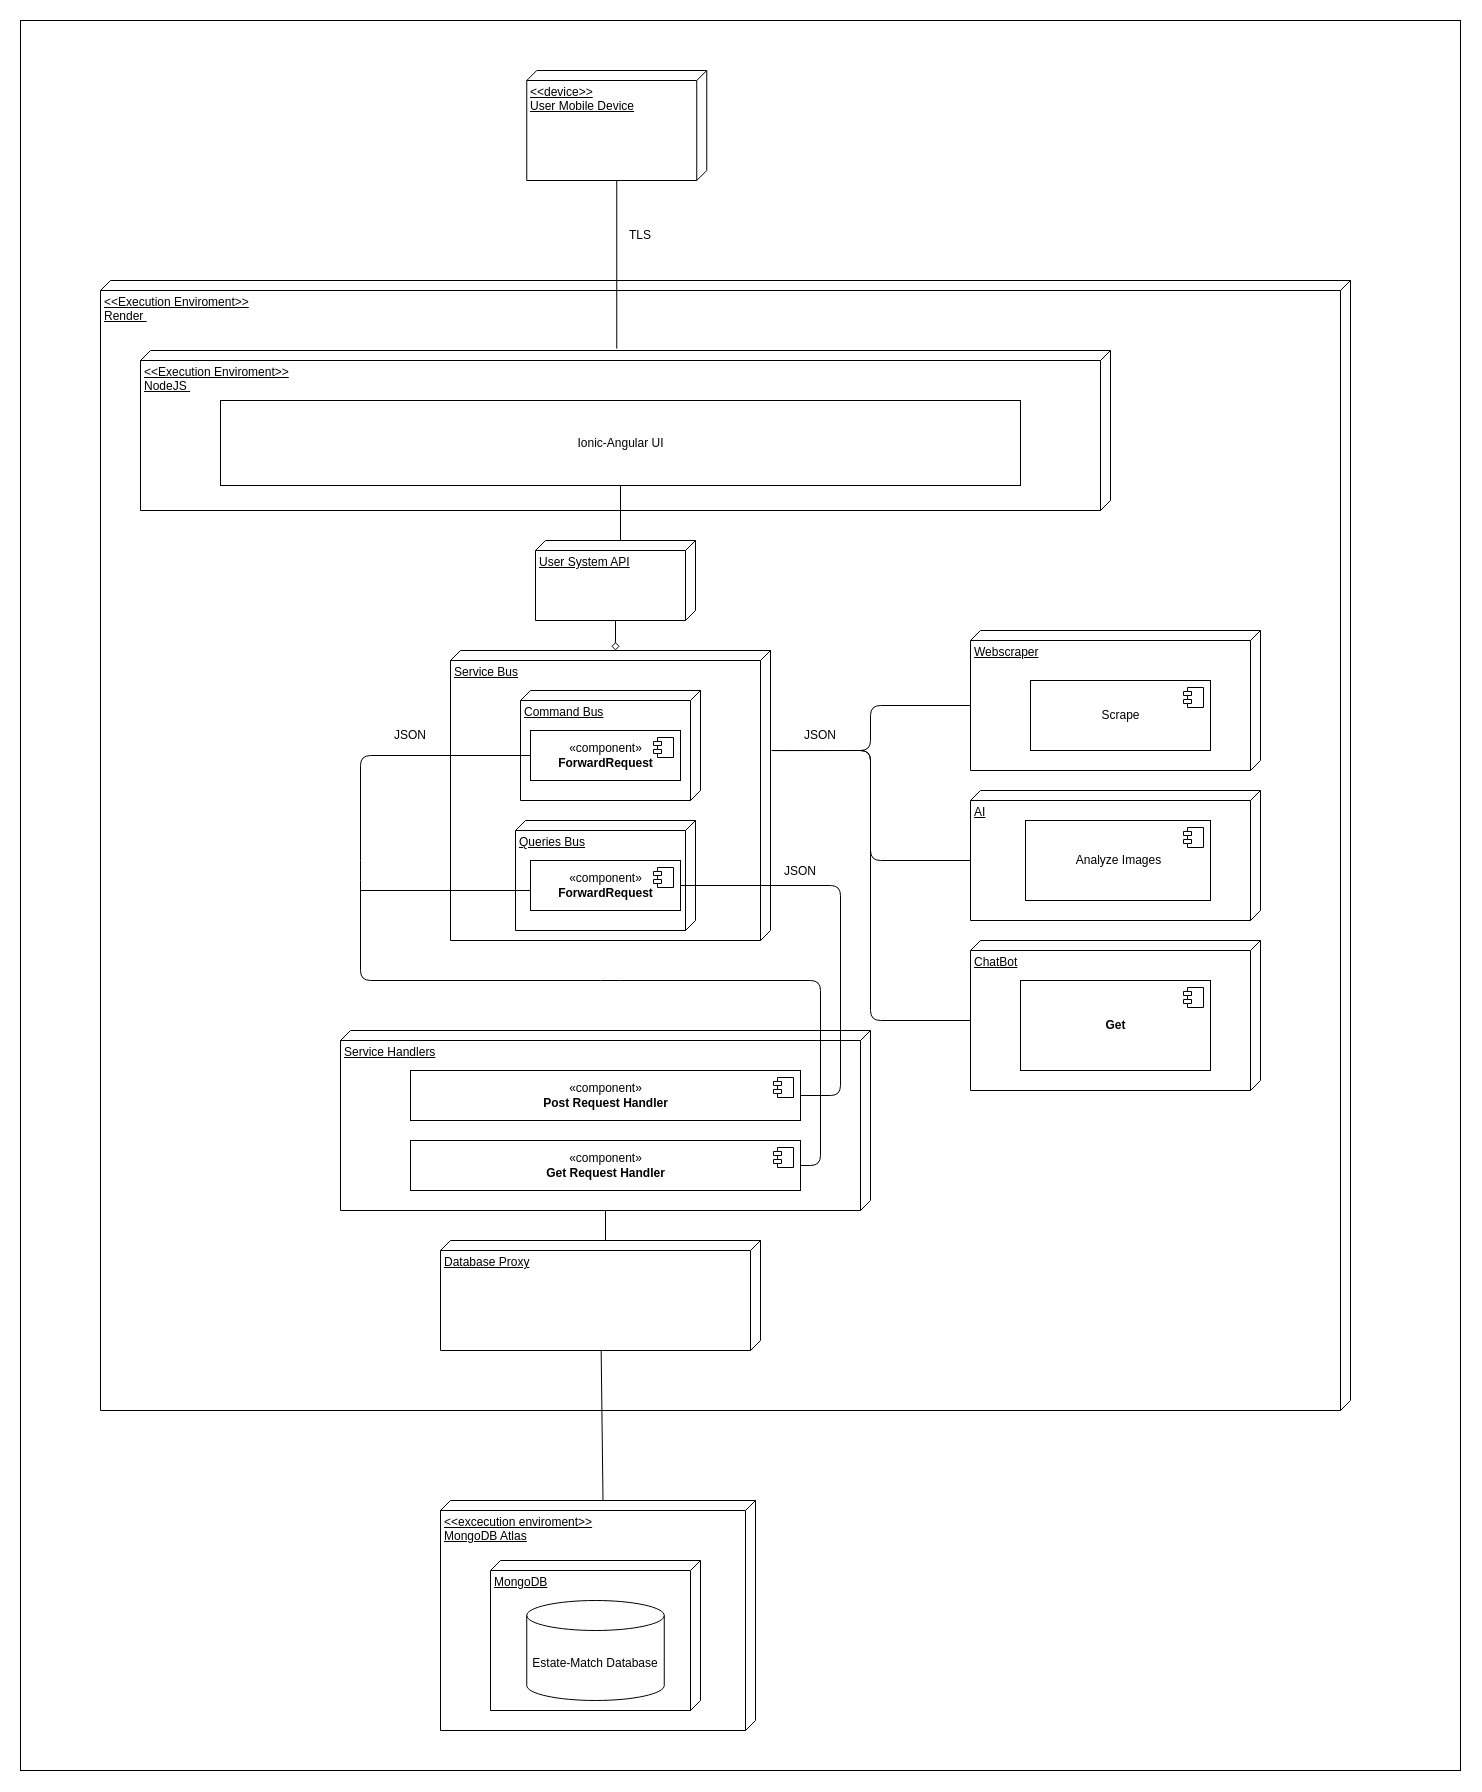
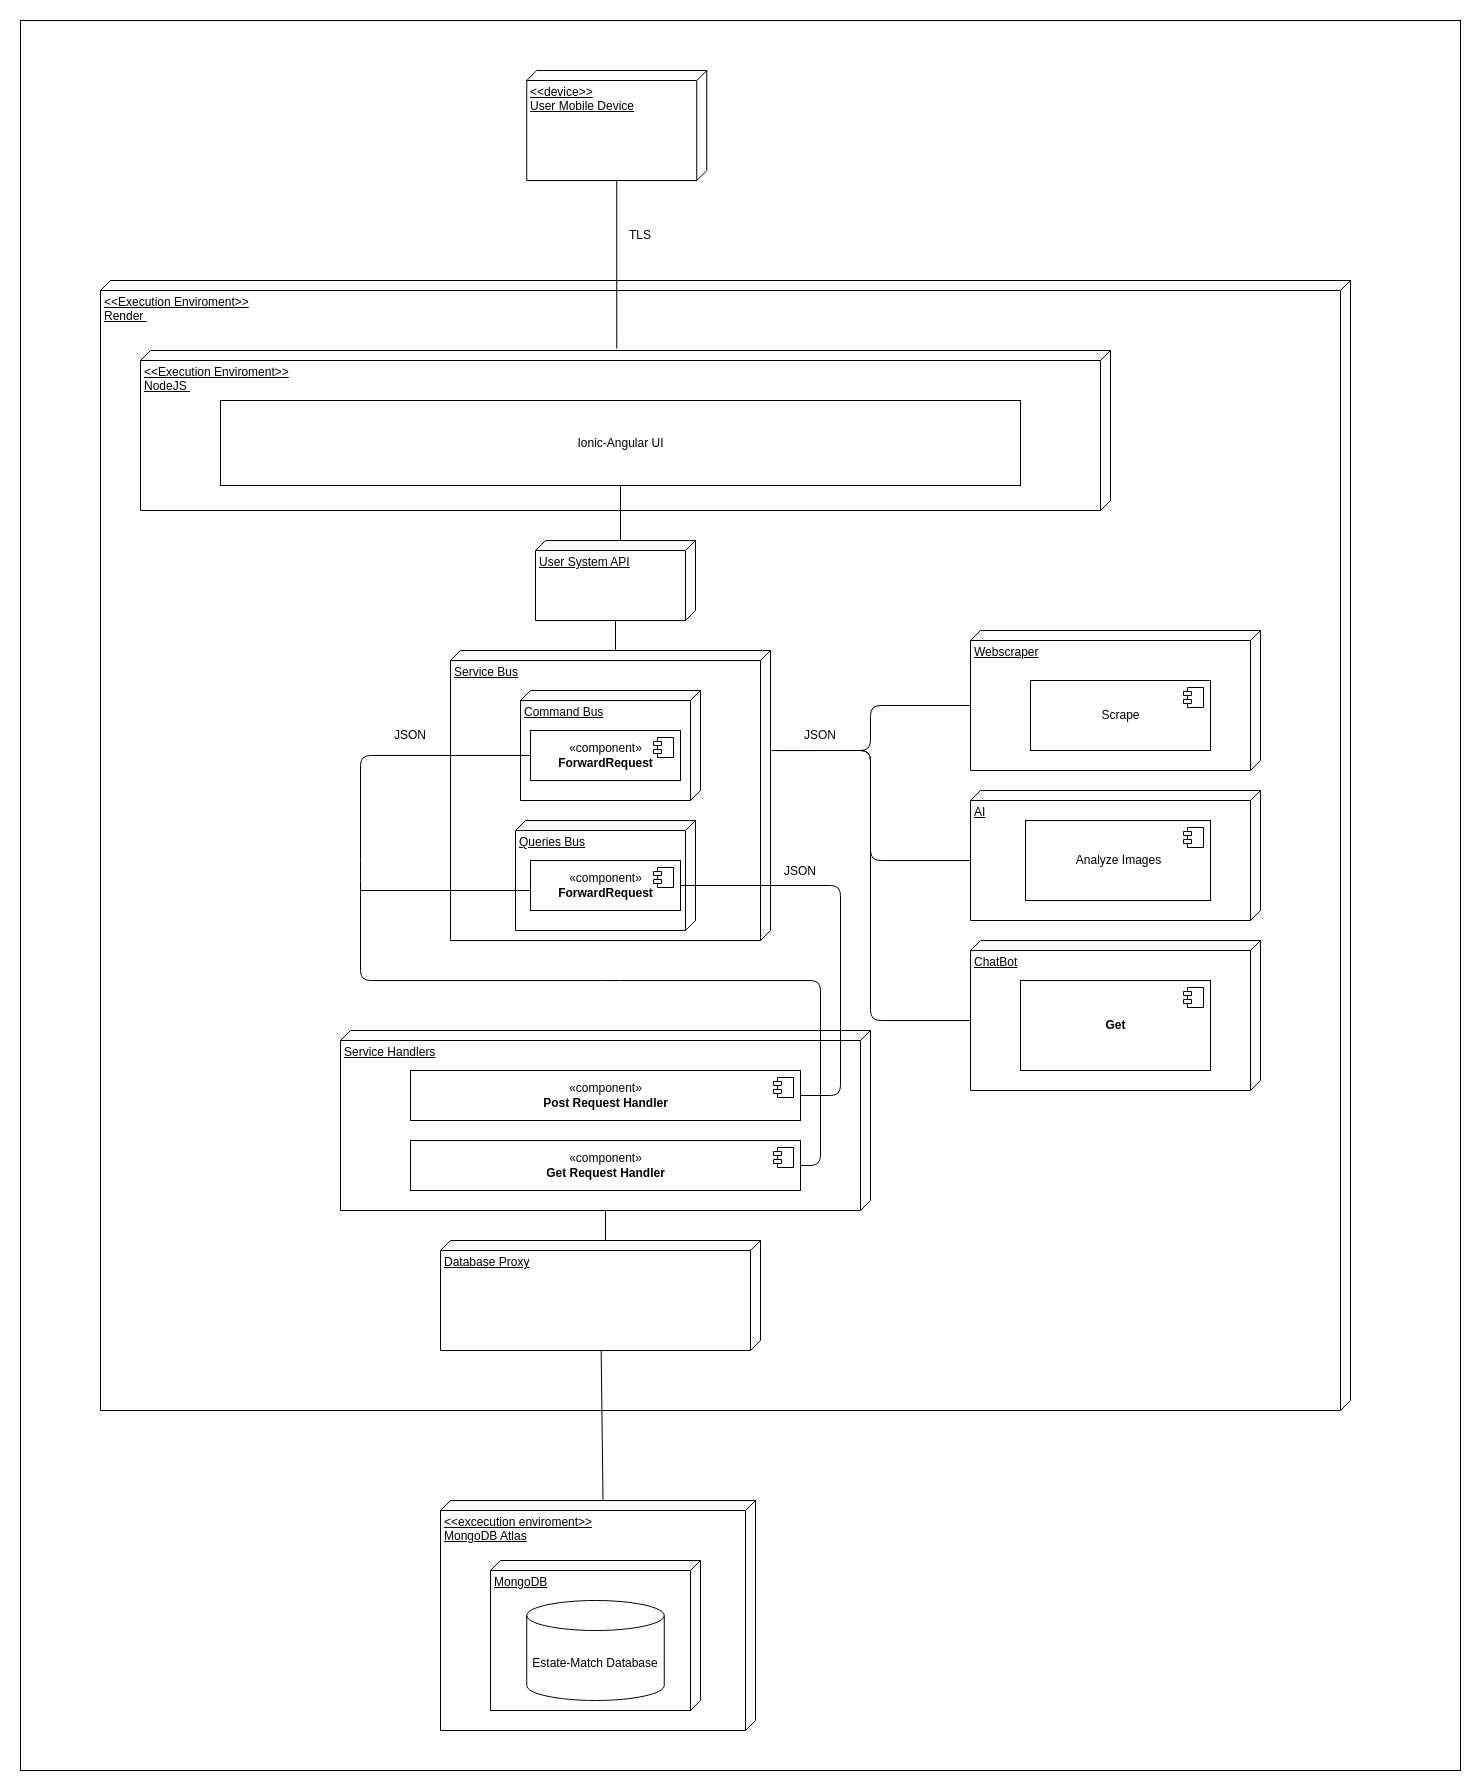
  <mxCell id="0" />
  <mxCell id="1" parent="0" />
  <mxCell id="2" value="" style="html=1;" vertex="1" parent="1"><mxGeometry x="20" y="20" width="1440" height="1750" as="geometry" /></mxCell>
  <mxCell id="3" value="&amp;lt;&amp;lt;Execution Enviroment&amp;gt;&amp;gt;&lt;br&gt;Render&amp;nbsp;" style="verticalAlign=top;align=left;spacingTop=8;spacingLeft=2;spacingRight=12;shape=cube;size=10;direction=south;fontStyle=4;html=1;" vertex="1" parent="1"><mxGeometry x="100" y="280" width="1250" height="1130" as="geometry" /></mxCell>
  <mxCell id="4" style="edgeStyle=none;html=1;entryX=-0.012;entryY=0.509;entryDx=0;entryDy=0;entryPerimeter=0;endArrow=none;endFill=0;" edge="1" parent="1" source="5" target="6"><mxGeometry relative="1" as="geometry" /></mxCell>
  <mxCell id="5" value="&amp;lt;&amp;lt;device&amp;gt;&amp;gt;&lt;br&gt;User Mobile Device" style="verticalAlign=top;align=left;spacingTop=8;spacingLeft=2;spacingRight=12;shape=cube;size=10;direction=south;fontStyle=4;html=1;" vertex="1" parent="1"><mxGeometry x="526.25" y="70" width="180" height="110" as="geometry" /></mxCell>
  <mxCell id="6" value="&amp;lt;&amp;lt;Execution Enviroment&amp;gt;&amp;gt;&lt;br&gt;NodeJS&amp;nbsp;" style="verticalAlign=top;align=left;spacingTop=8;spacingLeft=2;spacingRight=12;shape=cube;size=10;direction=south;fontStyle=4;html=1;" vertex="1" parent="1"><mxGeometry x="140" y="350" width="970" height="160" as="geometry" /></mxCell>
  <mxCell id="7" style="edgeStyle=none;html=1;entryX=0;entryY=0;entryDx=0;entryDy=75;entryPerimeter=0;endArrow=none;endFill=0;" edge="1" parent="1" source="8" target="10"><mxGeometry relative="1" as="geometry" /></mxCell>
  <mxCell id="8" value="Ionic-Angular UI" style="html=1;" vertex="1" parent="1"><mxGeometry x="220" y="400" width="800" height="85" as="geometry" /></mxCell>
- <mxCell id="9" style="edgeStyle=none;html=1;endArrow=diamond;endFill=0;entryX=0;entryY=0;entryDx=0;entryDy=155;entryPerimeter=0;" edge="1" parent="1" source="10" target="11"><mxGeometry relative="1" as="geometry" /></mxCell>
+ <mxCell id="9" style="edgeStyle=none;html=1;endArrow=none;endFill=0;entryX=0;entryY=0;entryDx=0;entryDy=155;entryPerimeter=0;" edge="1" parent="1" source="10" target="11"><mxGeometry relative="1" as="geometry" /></mxCell>
  <mxCell id="10" value="User System API" style="verticalAlign=top;align=left;spacingTop=8;spacingLeft=2;spacingRight=12;shape=cube;size=10;direction=south;fontStyle=4;html=1;" vertex="1" parent="1"><mxGeometry x="535" y="540" width="160" height="80" as="geometry" /></mxCell>
  <mxCell id="11" value="Service Bus" style="verticalAlign=top;align=left;spacingTop=8;spacingLeft=2;spacingRight=12;shape=cube;size=10;direction=south;fontStyle=4;html=1;" vertex="1" parent="1"><mxGeometry x="450" y="650" width="320" height="290" as="geometry" /></mxCell>
  <mxCell id="12" value="Command Bus" style="verticalAlign=top;align=left;spacingTop=8;spacingLeft=2;spacingRight=12;shape=cube;size=10;direction=south;fontStyle=4;html=1;" vertex="1" parent="1"><mxGeometry x="520" y="690" width="180" height="110" as="geometry" /></mxCell>
  <mxCell id="13" value="Queries Bus" style="verticalAlign=top;align=left;spacingTop=8;spacingLeft=2;spacingRight=12;shape=cube;size=10;direction=south;fontStyle=4;html=1;" vertex="1" parent="1"><mxGeometry x="515" y="820" width="180" height="110" as="geometry" /></mxCell>
  <mxCell id="14" style="edgeStyle=none;html=1;entryX=0;entryY=0;entryDx=0;entryDy=155;entryPerimeter=0;endArrow=none;endFill=0;" edge="1" parent="1" source="15" target="30"><mxGeometry relative="1" as="geometry" /></mxCell>
  <mxCell id="15" value="Service Handlers" style="verticalAlign=top;align=left;spacingTop=8;spacingLeft=2;spacingRight=12;shape=cube;size=10;direction=south;fontStyle=4;html=1;" vertex="1" parent="1"><mxGeometry x="340" y="1030" width="530" height="180" as="geometry" /></mxCell>
  <mxCell id="16" style="edgeStyle=none;html=1;exitX=1;exitY=0.5;exitDx=0;exitDy=0;endArrow=none;endFill=0;entryX=1;entryY=0.5;entryDx=0;entryDy=0;" edge="1" parent="1" source="17" target="25"><mxGeometry relative="1" as="geometry"><Array as="points"><mxPoint x="840" y="885" /><mxPoint x="840" y="1095" /></Array></mxGeometry></mxCell>
  <mxCell id="17" value="«component»&lt;br&gt;&lt;b&gt;ForwardRequest&lt;/b&gt;" style="html=1;dropTarget=0;" vertex="1" parent="1"><mxGeometry x="530" y="860" width="150" height="50" as="geometry" /></mxCell>
  <mxCell id="18" value="" style="shape=module;jettyWidth=8;jettyHeight=4;" vertex="1" parent="17"><mxGeometry x="1" width="20" height="20" relative="1" as="geometry"><mxPoint x="-27" y="7" as="offset" /></mxGeometry></mxCell>
  <mxCell id="19" style="edgeStyle=none;html=1;endArrow=none;endFill=0;entryX=1;entryY=0.5;entryDx=0;entryDy=0;" edge="1" parent="1" source="23" target="27"><mxGeometry relative="1" as="geometry"><Array as="points"><mxPoint x="360" y="755" /><mxPoint x="360" y="870" /><mxPoint x="360" y="980" /><mxPoint x="610" y="980" /><mxPoint x="820" y="980" /><mxPoint x="820" y="1165" /></Array></mxGeometry></mxCell>
  <mxCell id="20" style="edgeStyle=none;html=1;entryX=0;entryY=0;entryDx=75;entryDy=290;entryPerimeter=0;endArrow=none;endFill=0;exitX=0.345;exitY=-0.012;exitDx=0;exitDy=0;exitPerimeter=0;" edge="1" parent="1" source="11" target="32"><mxGeometry relative="1" as="geometry"><mxPoint x="780" y="755" as="sourcePoint" /><Array as="points"><mxPoint x="870" y="750" /><mxPoint x="870" y="705" /></Array></mxGeometry></mxCell>
  <mxCell id="21" style="edgeStyle=none;html=1;entryX=0;entryY=0;entryDx=70;entryDy=290;entryPerimeter=0;endArrow=none;endFill=0;" edge="1" parent="1" target="33"><mxGeometry relative="1" as="geometry"><mxPoint x="780" y="750" as="sourcePoint" /><Array as="points"><mxPoint x="870" y="750" /><mxPoint x="870" y="860" /></Array></mxGeometry></mxCell>
  <mxCell id="22" style="edgeStyle=none;html=1;exitX=0.345;exitY=-0.003;exitDx=0;exitDy=0;entryX=0;entryY=0;entryDx=80;entryDy=290;entryPerimeter=0;endArrow=none;endFill=0;exitPerimeter=0;" edge="1" parent="1" source="11" target="34"><mxGeometry relative="1" as="geometry"><Array as="points"><mxPoint x="870" y="750" /><mxPoint x="870" y="1020" /></Array></mxGeometry></mxCell>
  <mxCell id="23" value="«component»&lt;br&gt;&lt;b&gt;ForwardRequest&lt;/b&gt;" style="html=1;dropTarget=0;" vertex="1" parent="1"><mxGeometry x="530" y="730" width="150" height="50" as="geometry" /></mxCell>
  <mxCell id="24" value="" style="shape=module;jettyWidth=8;jettyHeight=4;" vertex="1" parent="23"><mxGeometry x="1" width="20" height="20" relative="1" as="geometry"><mxPoint x="-27" y="7" as="offset" /></mxGeometry></mxCell>
  <mxCell id="25" value="«component»&lt;br&gt;&lt;b&gt;Post Request Handler&lt;/b&gt;" style="html=1;dropTarget=0;" vertex="1" parent="1"><mxGeometry x="410" y="1070" width="390" height="50" as="geometry" /></mxCell>
  <mxCell id="26" value="" style="shape=module;jettyWidth=8;jettyHeight=4;" vertex="1" parent="25"><mxGeometry x="1" width="20" height="20" relative="1" as="geometry"><mxPoint x="-27" y="7" as="offset" /></mxGeometry></mxCell>
  <mxCell id="27" value="«component»&lt;br&gt;&lt;b&gt;Get Request Handler&lt;/b&gt;" style="html=1;dropTarget=0;" vertex="1" parent="1"><mxGeometry x="410" y="1140" width="390" height="50" as="geometry" /></mxCell>
  <mxCell id="28" value="" style="shape=module;jettyWidth=8;jettyHeight=4;" vertex="1" parent="27"><mxGeometry x="1" width="20" height="20" relative="1" as="geometry"><mxPoint x="-27" y="7" as="offset" /></mxGeometry></mxCell>
  <mxCell id="29" style="edgeStyle=none;html=1;entryX=0;entryY=0;entryDx=0;entryDy=152.5;entryPerimeter=0;endArrow=none;endFill=0;" edge="1" parent="1" source="30" target="41"><mxGeometry relative="1" as="geometry" /></mxCell>
  <mxCell id="30" value="Database Proxy" style="verticalAlign=top;align=left;spacingTop=8;spacingLeft=2;spacingRight=12;shape=cube;size=10;direction=south;fontStyle=4;html=1;" vertex="1" parent="1"><mxGeometry x="440" y="1240" width="320" height="110" as="geometry" /></mxCell>
  <mxCell id="31" value="" style="line;strokeWidth=1;fillColor=none;align=left;verticalAlign=middle;spacingTop=-1;spacingLeft=3;spacingRight=3;rotatable=0;labelPosition=right;points=[];portConstraint=eastwest;strokeColor=inherit;" vertex="1" parent="1"><mxGeometry x="360" y="886" width="170" height="8" as="geometry" /></mxCell>
  <mxCell id="32" value="Webscraper" style="verticalAlign=top;align=left;spacingTop=8;spacingLeft=2;spacingRight=12;shape=cube;size=10;direction=south;fontStyle=4;html=1;" vertex="1" parent="1"><mxGeometry x="970" y="630" width="290" height="140" as="geometry" /></mxCell>
  <mxCell id="33" value="AI" style="verticalAlign=top;align=left;spacingTop=8;spacingLeft=2;spacingRight=12;shape=cube;size=10;direction=south;fontStyle=4;html=1;" vertex="1" parent="1"><mxGeometry x="970" y="790" width="290" height="130" as="geometry" /></mxCell>
  <mxCell id="34" value="ChatBot" style="verticalAlign=top;align=left;spacingTop=8;spacingLeft=2;spacingRight=12;shape=cube;size=10;direction=south;fontStyle=4;html=1;" vertex="1" parent="1"><mxGeometry x="970" y="940" width="290" height="150" as="geometry" /></mxCell>
  <mxCell id="35" value="&lt;b&gt;Get&lt;/b&gt;" style="html=1;dropTarget=0;" vertex="1" parent="1"><mxGeometry x="1020" y="980" width="190" height="90" as="geometry" /></mxCell>
  <mxCell id="36" value="" style="shape=module;jettyWidth=8;jettyHeight=4;" vertex="1" parent="35"><mxGeometry x="1" width="20" height="20" relative="1" as="geometry"><mxPoint x="-27" y="7" as="offset" /></mxGeometry></mxCell>
  <mxCell id="37" value="Analyze Images" style="html=1;dropTarget=0;" vertex="1" parent="1"><mxGeometry x="1025" y="820" width="185" height="80" as="geometry" /></mxCell>
  <mxCell id="38" value="" style="shape=module;jettyWidth=8;jettyHeight=4;" vertex="1" parent="37"><mxGeometry x="1" width="20" height="20" relative="1" as="geometry"><mxPoint x="-27" y="7" as="offset" /></mxGeometry></mxCell>
  <mxCell id="39" value="Scrape" style="html=1;dropTarget=0;" vertex="1" parent="1"><mxGeometry x="1030" y="680" width="180" height="70" as="geometry" /></mxCell>
  <mxCell id="40" value="" style="shape=module;jettyWidth=8;jettyHeight=4;" vertex="1" parent="39"><mxGeometry x="1" width="20" height="20" relative="1" as="geometry"><mxPoint x="-27" y="7" as="offset" /></mxGeometry></mxCell>
  <mxCell id="41" value="&amp;lt;&amp;lt;excecution enviroment&amp;gt;&amp;gt;&lt;br&gt;MongoDB Atlas" style="verticalAlign=top;align=left;spacingTop=8;spacingLeft=2;spacingRight=12;shape=cube;size=10;direction=south;fontStyle=4;html=1;" vertex="1" parent="1"><mxGeometry x="440" y="1500" width="315" height="230" as="geometry" /></mxCell>
  <mxCell id="42" value="MongoDB" style="verticalAlign=top;align=left;spacingTop=8;spacingLeft=2;spacingRight=12;shape=cube;size=10;direction=south;fontStyle=4;html=1;" vertex="1" parent="1"><mxGeometry x="490" y="1560" width="210" height="150" as="geometry" /></mxCell>
  <mxCell id="43" value="Estate-Match Database" style="shape=cylinder3;whiteSpace=wrap;html=1;boundedLbl=1;backgroundOutline=1;size=15;" vertex="1" parent="1"><mxGeometry x="526.25" y="1600" width="137.5" height="100" as="geometry" /></mxCell>
  <mxCell id="44" value="TLS" style="text;html=1;strokeColor=none;fillColor=none;align=center;verticalAlign=middle;whiteSpace=wrap;rounded=0;" vertex="1" parent="1"><mxGeometry x="610" y="220" width="60" height="30" as="geometry" /></mxCell>
  <mxCell id="45" value="JSON" style="text;html=1;strokeColor=none;fillColor=none;align=center;verticalAlign=middle;whiteSpace=wrap;rounded=0;" vertex="1" parent="1"><mxGeometry x="790" y="720" width="60" height="30" as="geometry" /></mxCell>
  <mxCell id="46" value="JSON" style="text;html=1;strokeColor=none;fillColor=none;align=center;verticalAlign=middle;whiteSpace=wrap;rounded=0;" vertex="1" parent="1"><mxGeometry x="380" y="720" width="60" height="30" as="geometry" /></mxCell>
  <mxCell id="47" value="JSON" style="text;html=1;strokeColor=none;fillColor=none;align=center;verticalAlign=middle;whiteSpace=wrap;rounded=0;" vertex="1" parent="1"><mxGeometry x="770" y="856" width="60" height="30" as="geometry" /></mxCell>
